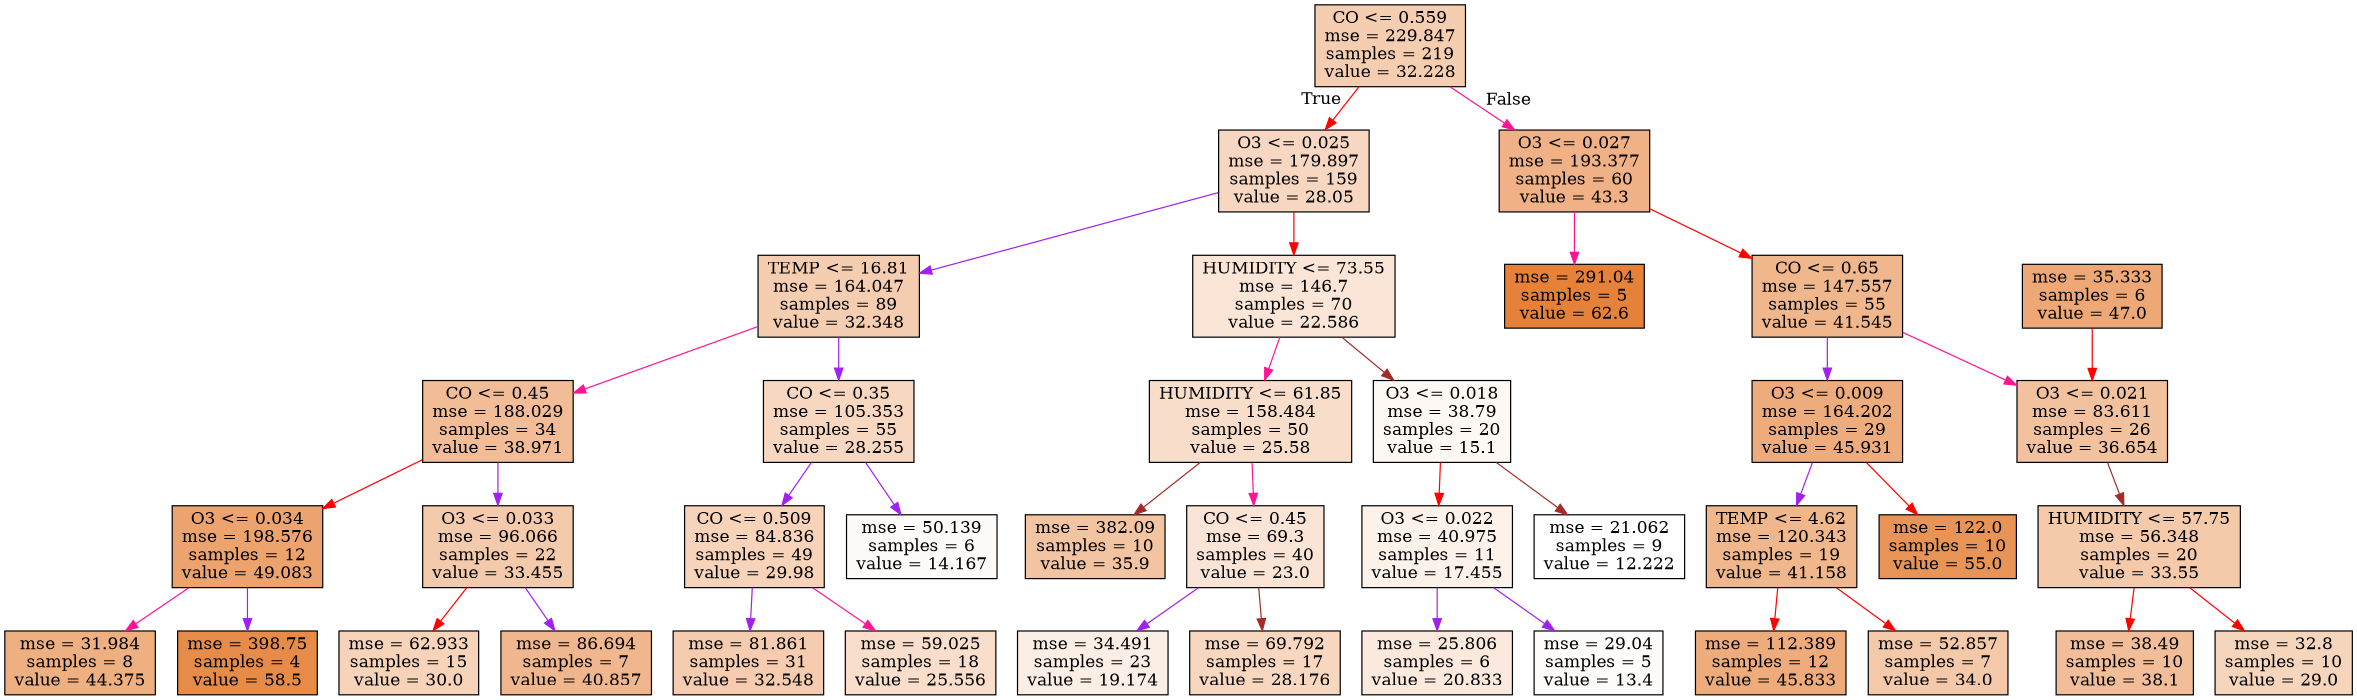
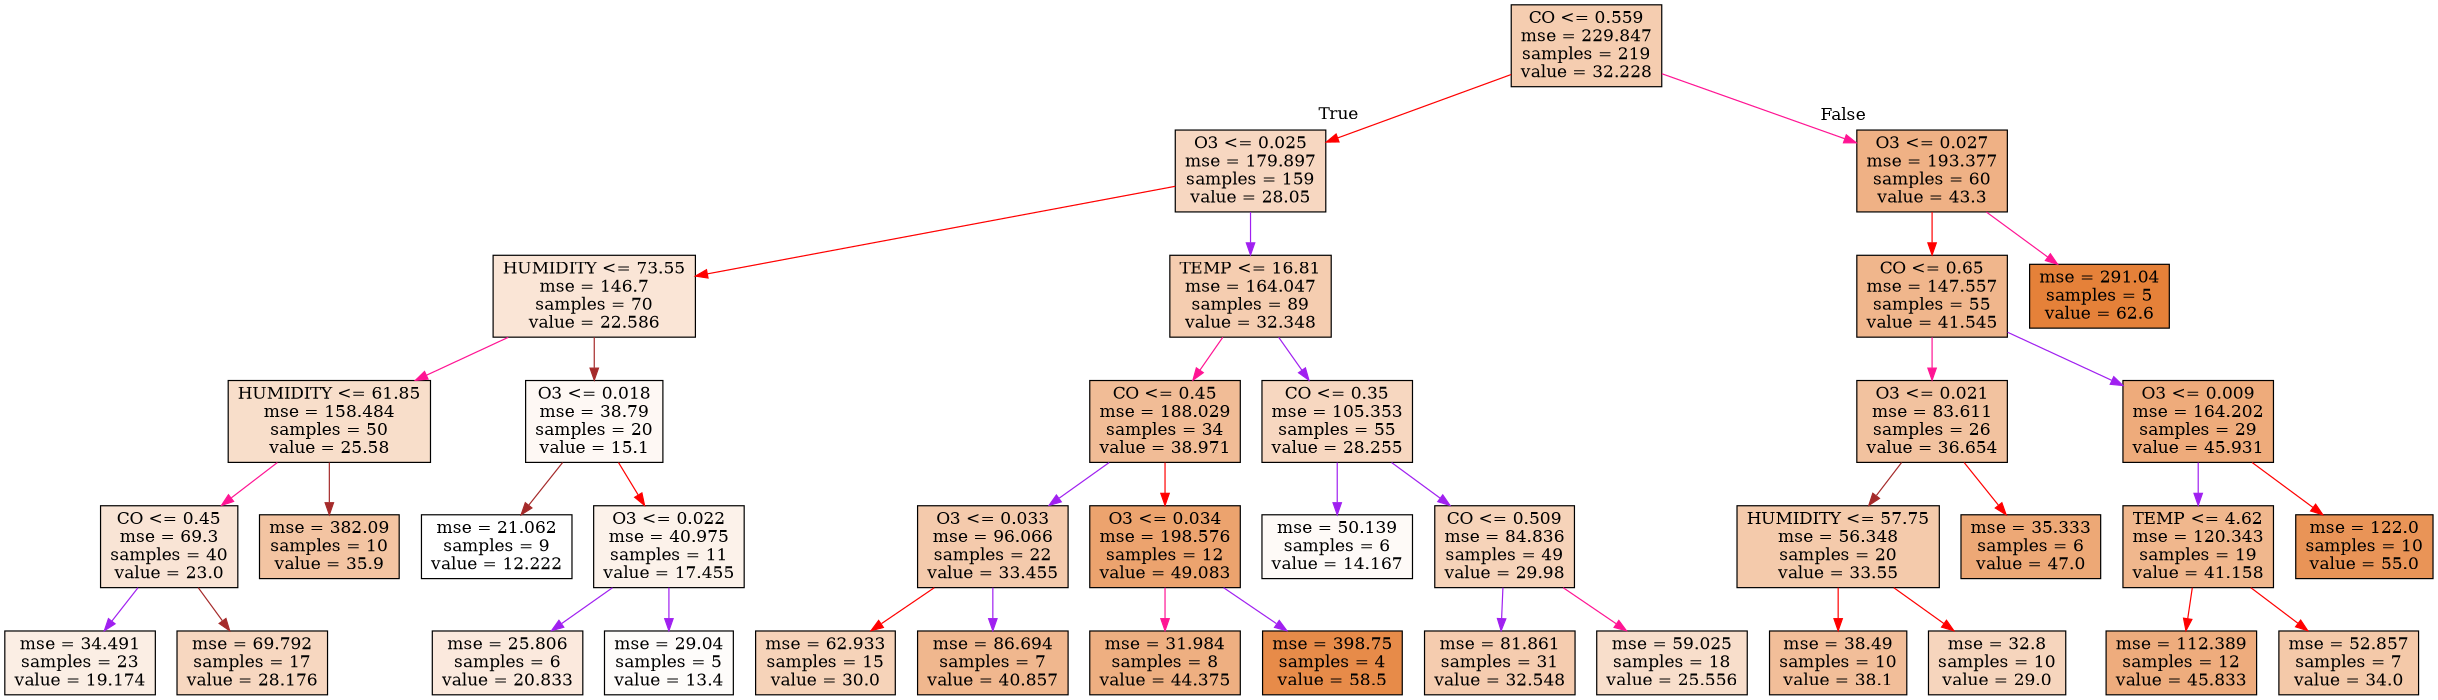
  digraph {
    node [color=black fillcolor="#f5cdb0" shape=box style=filled]
    edge [color=purple]
    n1 [label="CO <= 0.559\nmse = 229.847\nsamples = 219\nvalue = 32.228"]
    n2 [fillcolor="#f7d7c1" label="O3 <= 0.025\nmse = 179.897\nsamples = 159\nvalue = 28.05"]
    n3 [fillcolor="#efb185" label="O3 <= 0.027\nmse = 193.377\nsamples = 60\nvalue = 43.3"]
    n4 [fillcolor="#fae5d6" label="HUMIDITY <= 73.55\nmse = 146.7\nsamples = 70\nvalue = 22.586"]
    n5 [label="TEMP <= 16.81\nmse = 164.047\nsamples = 89\nvalue = 32.348"]
    n6 [fillcolor="#f0b68c" label="CO <= 0.65\nmse = 147.557\nsamples = 55\nvalue = 41.545"]
    n7 [fillcolor="#e58139" label="mse = 291.04\nsamples = 5\nvalue = 62.6"]
    n8 [fillcolor="#f8deca" label="HUMIDITY <= 61.85\nmse = 158.484\nsamples = 50\nvalue = 25.58"]
    n9 [fillcolor="#fef8f4" label="O3 <= 0.018\nmse = 38.79\nsamples = 20\nvalue = 15.1"]
    n10 [fillcolor="#f1bc96" label="CO <= 0.45\nmse = 188.029\nsamples = 34\nvalue = 38.971"]
    n11 [fillcolor="#f7d7c0" label="CO <= 0.35\nmse = 105.353\nsamples = 55\nvalue = 28.255"]
    n12 [fillcolor="#f9e4d5" label="CO <= 0.45\nmse = 69.3\nsamples = 40\nvalue = 23.0"]
    n13 [fillcolor="#f3c4a2" label="mse = 382.09\nsamples = 10\nvalue = 35.9"]
    n14 [fillcolor="#ffffff" label="mse = 21.062\nsamples = 9\nvalue = 12.222"]
    n15 [fillcolor="#fcf2ea" label="O3 <= 0.022\nmse = 40.975\nsamples = 11\nvalue = 17.455"]
    n16 [fillcolor="#fbeee4" label="mse = 34.491\nsamples = 23\nvalue = 19.174"]
    n17 [fillcolor="#f7d7c0" label="mse = 69.792\nsamples = 17\nvalue = 28.176"]
    n18 [fillcolor="#fbe9dd" label="mse = 25.806\nsamples = 6\nvalue = 20.833"]
    n19 [fillcolor="#fefcfa" label="mse = 29.04\nsamples = 5\nvalue = 13.4"]
    n20 [fillcolor="#f4caac" label="O3 <= 0.033\nmse = 96.066\nsamples = 22\nvalue = 33.455"]
    n21 [fillcolor="#eca36e" label="O3 <= 0.034\nmse = 198.576\nsamples = 12\nvalue = 49.083"]
    n22 [fillcolor="#fefaf7" label="mse = 50.139\nsamples = 6\nvalue = 14.167"]
    n23 [fillcolor="#f6d3b9" label="CO <= 0.509\nmse = 84.836\nsamples = 49\nvalue = 29.98"]
    n24 [fillcolor="#f6d3b9" label="mse = 62.933\nsamples = 15\nvalue = 30.0"]
    n25 [fillcolor="#f0b78e" label="mse = 86.694\nsamples = 7\nvalue = 40.857"]
    n26 [fillcolor="#eeaf81" label="mse = 31.984\nsamples = 8\nvalue = 44.375"]
    n27 [fillcolor="#e78b49" label="mse = 398.75\nsamples = 4\nvalue = 58.5"]
    n28 [fillcolor="#f5ccaf" label="mse = 81.861\nsamples = 31\nvalue = 32.548"]
    n29 [fillcolor="#f8decb" label="mse = 59.025\nsamples = 18\nvalue = 25.556"]
    n30 [fillcolor="#f2c29f" label="O3 <= 0.021\nmse = 83.611\nsamples = 26\nvalue = 36.654"]
    n31 [fillcolor="#eeab7b" label="O3 <= 0.009\nmse = 164.202\nsamples = 29\nvalue = 45.931"]
    n32 [fillcolor="#f4caab" label="HUMIDITY <= 57.75\nmse = 56.348\nsamples = 20\nvalue = 33.55"]
    n33 [fillcolor="#eda876" label="mse = 35.333\nsamples = 6\nvalue = 47.0"]
    n34 [fillcolor="#f0b78d" label="TEMP <= 4.62\nmse = 120.343\nsamples = 19\nvalue = 41.158"]
    n35 [fillcolor="#e99457" label="mse = 122.0\nsamples = 10\nvalue = 55.0"]
    n36 [fillcolor="#f2be99" label="mse = 38.49\nsamples = 10\nvalue = 38.1"]
    n37 [fillcolor="#f6d5bd" label="mse = 32.8\nsamples = 10\nvalue = 29.0"]
    n38 [fillcolor="#eeac7d" label="mse = 112.389\nsamples = 12\nvalue = 45.833"]
    n39 [fillcolor="#f4c9a9" label="mse = 52.857\nsamples = 7\nvalue = 34.0"]
    n1 -> n2 [color=red headlabel=True labelangle=45 labeldistance=2.5]
    n1 -> n3 [color=deeppink headlabel=False labelangle=-45 labeldistance=2.5]
    n2 -> n4 [color=red]
    n2 -> n5
    n3 -> n6 [color=red]
    n3 -> n7 [color=deeppink]
    n4 -> n8 [color=deeppink]
    n4 -> n9 [color=brown]
    n5 -> n10 [color=deeppink]
    n5 -> n11
    n6 -> n30 [color=deeppink]
    n6 -> n31
    n8 -> n12 [color=deeppink]
    n8 -> n13 [color=brown]
    n9 -> n14 [color=brown]
    n9 -> n15 [color=red]
    n10 -> n20
    n10 -> n21 [color=red]
    n11 -> n22
    n11 -> n23
    n12 -> n16
    n12 -> n17 [color=brown]
    n15 -> n18
    n15 -> n19
    n20 -> n24 [color=red]
    n20 -> n25
    n21 -> n26 [color=deeppink]
    n21 -> n27
    n23 -> n28
    n23 -> n29 [color=deeppink]
    n30 -> n32 [color=brown]
-   n33 -> n30 [color=red]
+   n30 -> n33 [color=red]
    n31 -> n34
    n31 -> n35 [color=red]
    n32 -> n36 [color=red]
    n32 -> n37 [color=red]
    n34 -> n38 [color=red]
    n34 -> n39 [color=red]
  }
